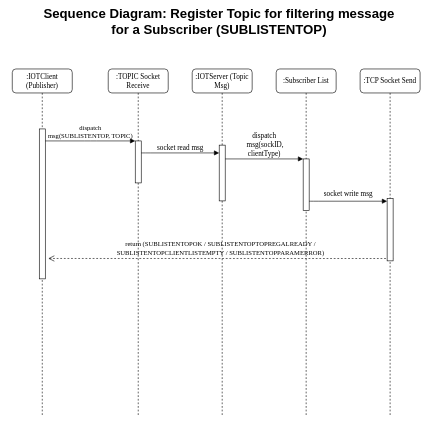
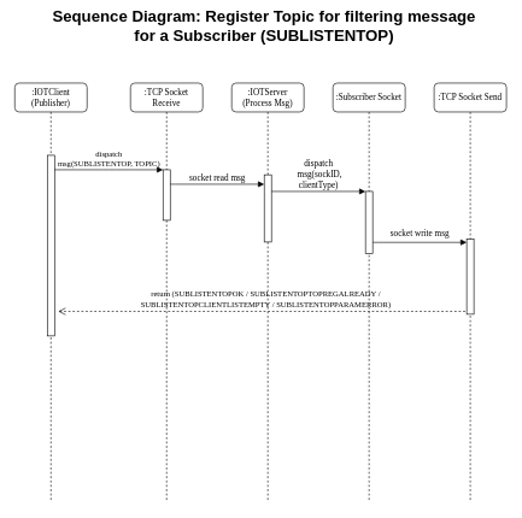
  <mxCell id="0" />
  <mxCell id="1" parent="0" />
  <mxCell id="2" value=":IOTClient (Publisher)" style="shape=umlLifeline;perimeter=lifelinePerimeter;whiteSpace=wrap;html=1;container=1;collapsible=0;recursiveResize=0;outlineConnect=0;rounded=1;shadow=0;comic=0;labelBackgroundColor=none;strokeWidth=1;fontFamily=Verdana;fontSize=12;align=center;" parent="1" vertex="1"><mxGeometry x="20" y="114" width="100" height="580" as="geometry" /></mxCell>
  <mxCell id="3" value="" style="html=1;points=[];perimeter=orthogonalPerimeter;rounded=0;shadow=0;comic=0;labelBackgroundColor=none;strokeWidth=1;fontFamily=Verdana;fontSize=12;align=center;" parent="2" vertex="1"><mxGeometry x="45" y="100" width="10" height="250" as="geometry" /></mxCell>
- <mxCell id="4" value=":TOPIC Socket Receive" style="shape=umlLifeline;perimeter=lifelinePerimeter;whiteSpace=wrap;html=1;container=1;collapsible=0;recursiveResize=0;outlineConnect=0;rounded=1;shadow=0;comic=0;labelBackgroundColor=none;strokeWidth=1;fontFamily=Verdana;fontSize=12;align=center;" parent="1" vertex="1"><mxGeometry x="180" y="114" width="100" height="580" as="geometry" /></mxCell>
+ <mxCell id="4" value=":TCP Socket Receive" style="shape=umlLifeline;perimeter=lifelinePerimeter;whiteSpace=wrap;html=1;container=1;collapsible=0;recursiveResize=0;outlineConnect=0;rounded=1;shadow=0;comic=0;labelBackgroundColor=none;strokeWidth=1;fontFamily=Verdana;fontSize=12;align=center;" parent="1" vertex="1"><mxGeometry x="180" y="114" width="100" height="580" as="geometry" /></mxCell>
  <mxCell id="5" value="" style="html=1;points=[];perimeter=orthogonalPerimeter;rounded=0;shadow=0;comic=0;labelBackgroundColor=none;strokeWidth=1;fontFamily=Verdana;fontSize=12;align=center;" parent="4" vertex="1"><mxGeometry x="45" y="120" width="10" height="70" as="geometry" /></mxCell>
- <mxCell id="6" value=":IOTServer (Topic Msg)" style="shape=umlLifeline;perimeter=lifelinePerimeter;whiteSpace=wrap;html=1;container=1;collapsible=0;recursiveResize=0;outlineConnect=0;rounded=1;shadow=0;comic=0;labelBackgroundColor=none;strokeWidth=1;fontFamily=Verdana;fontSize=12;align=center;" parent="1" vertex="1"><mxGeometry x="320" y="114" width="100" height="580" as="geometry" /></mxCell>
+ <mxCell id="6" value=":IOTServer (Process Msg)" style="shape=umlLifeline;perimeter=lifelinePerimeter;whiteSpace=wrap;html=1;container=1;collapsible=0;recursiveResize=0;outlineConnect=0;rounded=1;shadow=0;comic=0;labelBackgroundColor=none;strokeWidth=1;fontFamily=Verdana;fontSize=12;align=center;" parent="1" vertex="1"><mxGeometry x="320" y="114" width="100" height="580" as="geometry" /></mxCell>
  <mxCell id="7" value="" style="html=1;points=[];perimeter=orthogonalPerimeter;rounded=0;shadow=0;comic=0;labelBackgroundColor=none;strokeWidth=1;fontFamily=Verdana;fontSize=12;align=center;" parent="6" vertex="1"><mxGeometry x="45" y="127" width="10" height="93" as="geometry" /></mxCell>
- <mxCell id="8" value=":Subscriber List" style="shape=umlLifeline;perimeter=lifelinePerimeter;whiteSpace=wrap;html=1;container=1;collapsible=0;recursiveResize=0;outlineConnect=0;rounded=1;shadow=0;comic=0;labelBackgroundColor=none;strokeWidth=1;fontFamily=Verdana;fontSize=12;align=center;" parent="1" vertex="1"><mxGeometry x="460" y="114" width="100" height="580" as="geometry" /></mxCell>
+ <mxCell id="8" value=":Subscriber Socket" style="shape=umlLifeline;perimeter=lifelinePerimeter;whiteSpace=wrap;html=1;container=1;collapsible=0;recursiveResize=0;outlineConnect=0;rounded=1;shadow=0;comic=0;labelBackgroundColor=none;strokeWidth=1;fontFamily=Verdana;fontSize=12;align=center;" parent="1" vertex="1"><mxGeometry x="460" y="114" width="100" height="580" as="geometry" /></mxCell>
  <mxCell id="9" value="socket read msg" style="html=1;verticalAlign=bottom;endArrow=block;labelBackgroundColor=none;fontFamily=Verdana;fontSize=12;edgeStyle=elbowEdgeStyle;elbow=vertical;" parent="1" source="5" target="7" edge="1"><mxGeometry relative="1" as="geometry"><mxPoint x="290" y="254" as="sourcePoint" /><Array as="points"><mxPoint x="240" y="254" /></Array></mxGeometry></mxCell>
  <mxCell id="10" value="" style="html=1;points=[];perimeter=orthogonalPerimeter;rounded=0;shadow=0;comic=0;labelBackgroundColor=none;strokeWidth=1;fontFamily=Verdana;fontSize=12;align=center;" parent="1" vertex="1"><mxGeometry x="505" y="264" width="10" height="86" as="geometry" /></mxCell>
  <mxCell id="11" value="&lt;div&gt;dispatch&lt;/div&gt;&lt;div&gt;&amp;nbsp;msg(sockID, &lt;br&gt;&lt;/div&gt;&lt;div&gt;clientType)&lt;br&gt;&lt;/div&gt;" style="html=1;verticalAlign=bottom;endArrow=block;entryX=0;entryY=0;labelBackgroundColor=none;fontFamily=Verdana;fontSize=12;edgeStyle=elbowEdgeStyle;elbow=vertical;" parent="1" source="7" target="10" edge="1"><mxGeometry relative="1" as="geometry"><mxPoint x="430" y="264" as="sourcePoint" /></mxGeometry></mxCell>
  <mxCell id="12" value="&lt;div&gt;&lt;font style=&quot;font-size: 11px&quot;&gt;return (&lt;/font&gt;&lt;font style=&quot;font-size: 11px&quot;&gt;&lt;font style=&quot;font-size: 11px&quot;&gt;SUBLISTENTOP&lt;/font&gt;OK / &lt;/font&gt;&lt;font style=&quot;font-size: 11px&quot;&gt;&lt;font style=&quot;font-size: 11px&quot;&gt;SUBLISTENTOP&lt;/font&gt;TOPREGALREADY / &lt;/font&gt;&lt;font style=&quot;font-size: 11px&quot;&gt;&lt;font style=&quot;font-size: 11px&quot;&gt;&lt;br&gt;&lt;/font&gt;&lt;/font&gt;&lt;/div&gt;&lt;div&gt;&lt;font style=&quot;font-size: 11px&quot;&gt;&lt;font style=&quot;font-size: 11px&quot;&gt;&lt;font style=&quot;font-size: 11px&quot;&gt;SUBLISTENTOP&lt;/font&gt;CLIENTLISTEMPTY / &lt;/font&gt;&lt;/font&gt;&lt;font style=&quot;font-size: 11px&quot;&gt;&lt;font style=&quot;font-size: 11px&quot;&gt;&lt;font style=&quot;font-size: 11px&quot;&gt;SUBLISTENTOP&lt;/font&gt;&lt;/font&gt;PARAMERROR)&lt;/font&gt;&lt;/div&gt;" style="html=1;verticalAlign=bottom;endArrow=open;dashed=1;endSize=8;labelBackgroundColor=none;fontFamily=Verdana;fontSize=12;edgeStyle=elbowEdgeStyle;elbow=vertical;exitX=1;exitY=0.962;exitDx=0;exitDy=0;exitPerimeter=0;" parent="1" source="16" edge="1"><mxGeometry relative="1" as="geometry"><mxPoint x="80" y="430" as="targetPoint" /><Array as="points"><mxPoint x="320" y="430" /><mxPoint x="70" y="630" /></Array><mxPoint x="655" y="584" as="sourcePoint" /></mxGeometry></mxCell>
  <mxCell id="13" value="&lt;div style=&quot;font-size: 11px&quot;&gt;&lt;font style=&quot;font-size: 11px&quot;&gt;dispatch &lt;br&gt;&lt;/font&gt;&lt;/div&gt;&lt;div style=&quot;font-size: 11px&quot;&gt;&lt;font style=&quot;font-size: 11px&quot;&gt;msg(SUBLISTENTOP, TOPIC)&lt;br&gt;&lt;/font&gt; &lt;/div&gt;" style="html=1;verticalAlign=bottom;endArrow=block;entryX=0;entryY=0;labelBackgroundColor=none;fontFamily=Verdana;fontSize=12;edgeStyle=elbowEdgeStyle;elbow=vertical;" parent="1" source="3" target="5" edge="1"><mxGeometry relative="1" as="geometry"><mxPoint x="150" y="234" as="sourcePoint" /></mxGeometry></mxCell>
  <mxCell id="14" value="Sequence Diagram: Register Topic for filtering message for a Subscriber (SUBLISTENTOP)" style="text;html=1;strokeColor=none;fillColor=none;align=center;verticalAlign=middle;whiteSpace=wrap;rounded=0;fontStyle=1;fontSize=22;" parent="1" vertex="1"><mxGeometry x="60" y="20" width="610" height="30" as="geometry" /></mxCell>
  <mxCell id="15" value=":TCP Socket Send" style="shape=umlLifeline;perimeter=lifelinePerimeter;whiteSpace=wrap;html=1;container=1;collapsible=0;recursiveResize=0;outlineConnect=0;rounded=1;shadow=0;comic=0;labelBackgroundColor=none;strokeWidth=1;fontFamily=Verdana;fontSize=12;align=center;" parent="1" vertex="1"><mxGeometry x="600" y="114" width="100" height="580" as="geometry" /></mxCell>
  <mxCell id="16" value="" style="html=1;points=[];perimeter=orthogonalPerimeter;rounded=0;shadow=0;comic=0;labelBackgroundColor=none;strokeWidth=1;fontFamily=Verdana;fontSize=12;align=center;" parent="15" vertex="1"><mxGeometry x="45" y="216" width="10" height="104" as="geometry" /></mxCell>
  <mxCell id="17" value="socket write msg" style="html=1;verticalAlign=bottom;endArrow=block;labelBackgroundColor=none;fontFamily=Verdana;fontSize=12;edgeStyle=elbowEdgeStyle;elbow=vertical;" parent="15" edge="1"><mxGeometry y="5" relative="1" as="geometry"><mxPoint x="-85" y="220.5" as="sourcePoint" /><Array as="points"><mxPoint x="-80" y="220.5" /></Array><mxPoint x="45" y="220.5" as="targetPoint" /><mxPoint y="1" as="offset" /></mxGeometry></mxCell>
